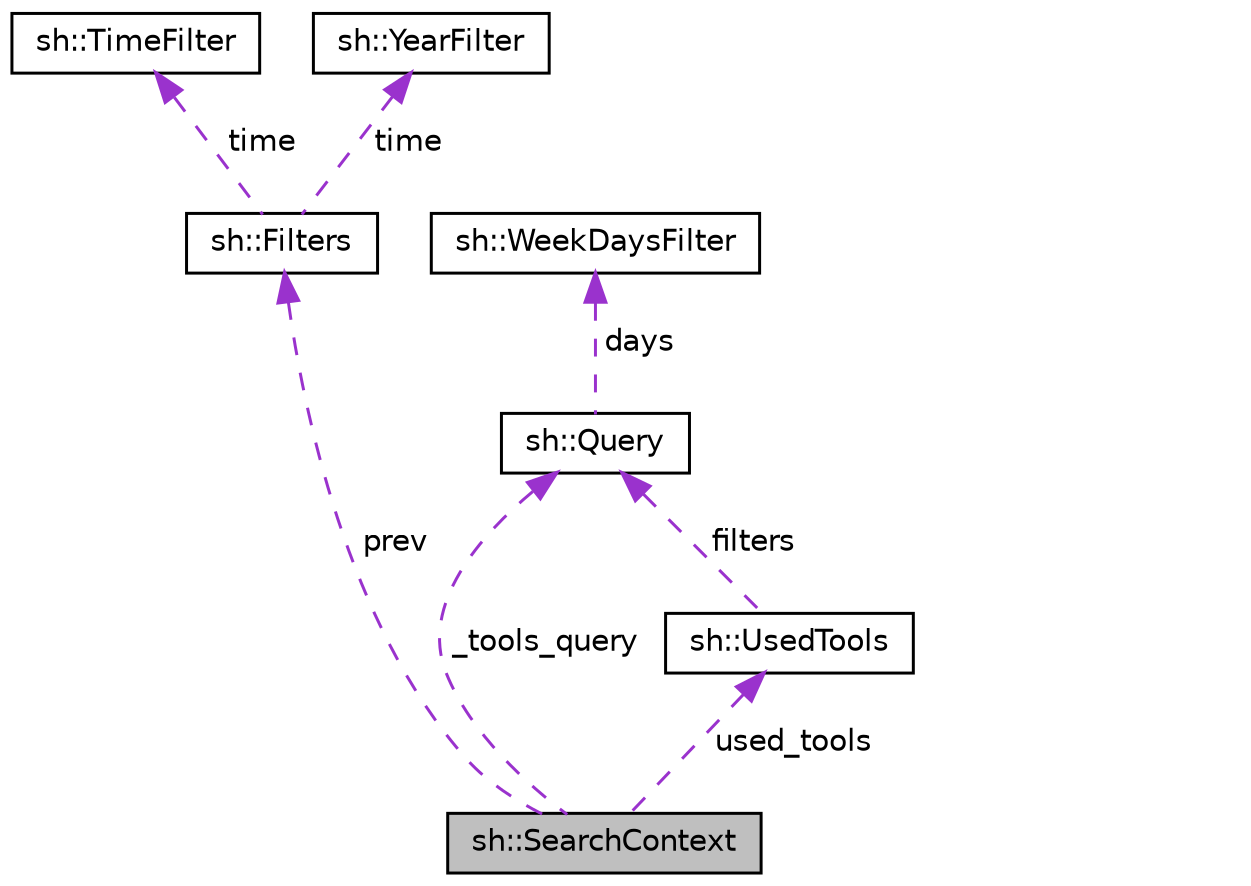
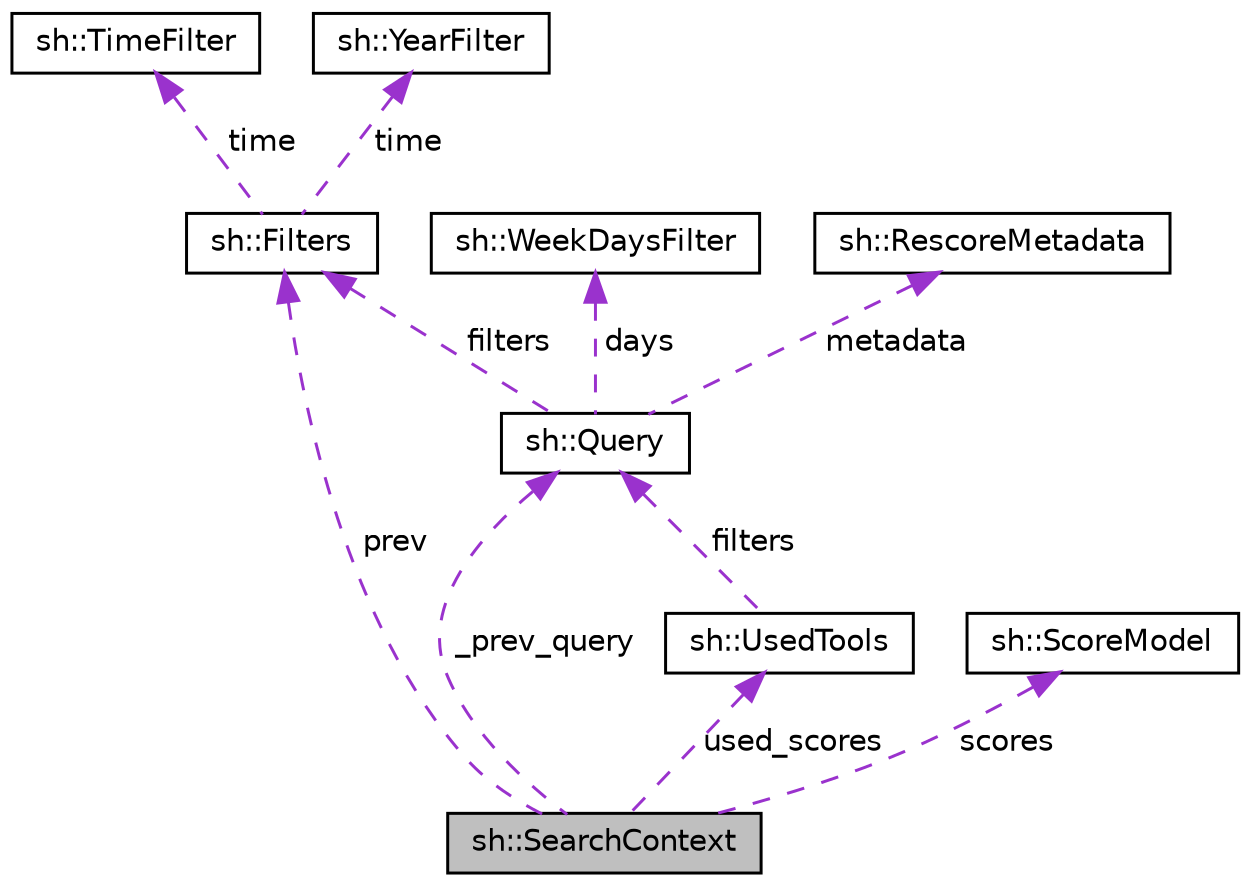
  digraph {
    node [color=black fillcolor=white fontname=Helvetica fontsize=10 shape=record style=filled]
    edge [color=darkorchid3 dir=back fontname=Helvetica fontsize=10 labelfontname=Helvetica labelfontsize=10 style=dashed]
    n1 [fillcolor=grey75 fontcolor=black height=0.2 label="sh::SearchContext" width=0.4]
    n2 [height=0.2 label="sh::Query" width=0.4]
    n3 [height=0.2 label="sh::UsedTools" width=0.4]
    n4 [height=0.2 label="sh::Filters" width=0.4]
    n5 [height=0.2 label="sh::WeekDaysFilter" width=0.4]
    n6 [height=0.2 label="sh::TimeFilter" width=0.4]
    n7 [height=0.2 label="sh::YearFilter" width=0.4]
-   n2 -> n1 [label=" _tools_query"]
+   n8 [height=0.2 label="sh::RescoreMetadata" width=0.4]
+   n9 [height=0.2 label="sh::ScoreModel" width=0.4]
+   n2 -> n1 [label=" _prev_query"]
    n2 -> n3 [label=" filters"]
-   n3 -> n1 [label=" used_tools"]
+   n3 -> n1 [label=" used_scores"]
    n4 -> n1 [label=" prev"]
+   n4 -> n2 [label=" filters"]
    n5 -> n2 [label=" days"]
    n6 -> n4 [label=" time"]
    n7 -> n4 [label=" time"]
+   n8 -> n2 [label=" metadata"]
+   n9 -> n1 [label=" scores"]
  }
